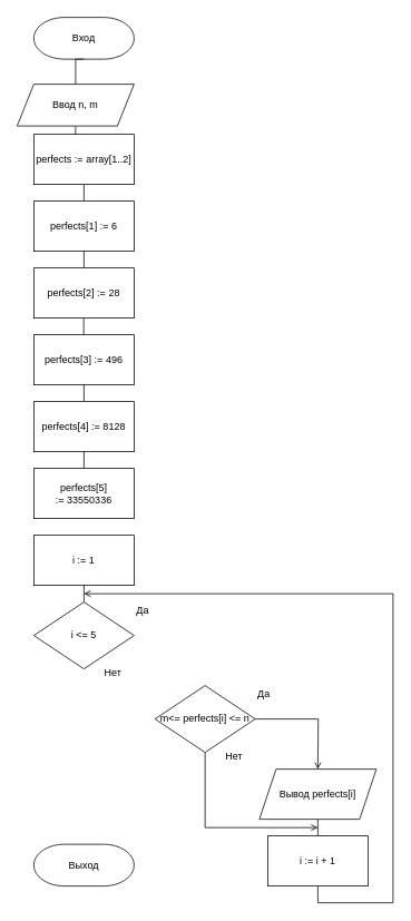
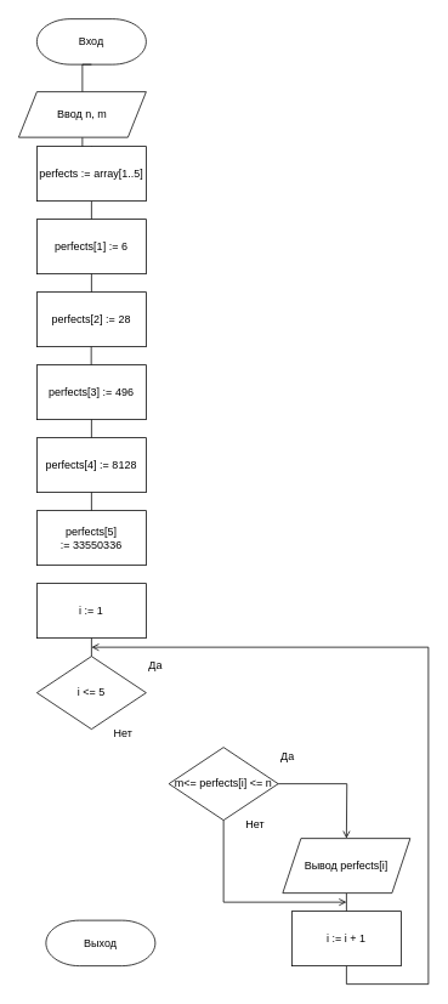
  <mxCell id="0" />
  <mxCell id="1" parent="0" />
  <mxCell id="2" value="Вход" style="strokeWidth=1;html=1;shape=mxgraph.flowchart.terminator;whiteSpace=wrap;" vertex="1" parent="1"><mxGeometry x="40" y="20" width="120" height="50" as="geometry" /></mxCell>
  <mxCell id="3" style="edgeStyle=orthogonalEdgeStyle;rounded=0;orthogonalLoop=1;jettySize=auto;html=1;entryX=0.5;entryY=0;entryDx=0;entryDy=0;endArrow=none;endFill=0;" edge="1" parent="1" target="6"><mxGeometry relative="1" as="geometry"><mxPoint x="100" y="70" as="sourcePoint" /></mxGeometry></mxCell>
  <mxCell id="4" style="edgeStyle=orthogonalEdgeStyle;rounded=0;orthogonalLoop=1;jettySize=auto;html=1;endArrow=none;endFill=0;" edge="1" parent="1"><mxGeometry relative="1" as="geometry"><mxPoint x="100" y="240" as="targetPoint" /><mxPoint x="100" y="220" as="sourcePoint" /></mxGeometry></mxCell>
  <mxCell id="5" style="edgeStyle=orthogonalEdgeStyle;rounded=0;orthogonalLoop=1;jettySize=auto;html=1;endArrow=none;endFill=0;" edge="1" parent="1" source="6"><mxGeometry relative="1" as="geometry"><mxPoint x="100" y="160" as="targetPoint" /></mxGeometry></mxCell>
  <mxCell id="6" value="Ввод n, m" style="shape=parallelogram;perimeter=parallelogramPerimeter;whiteSpace=wrap;html=1;fixedSize=1;strokeWidth=1;" vertex="1" parent="1"><mxGeometry x="20" y="100" width="140" height="50" as="geometry" /></mxCell>
  <mxCell id="7" value="perfects[1] := 6" style="rounded=0;whiteSpace=wrap;html=1;" vertex="1" parent="1"><mxGeometry x="40" y="240" width="120" height="60" as="geometry" /></mxCell>
  <mxCell id="8" style="edgeStyle=orthogonalEdgeStyle;rounded=0;orthogonalLoop=1;jettySize=auto;html=1;endArrow=none;endFill=0;" edge="1" parent="1"><mxGeometry relative="1" as="geometry"><mxPoint x="100" y="320" as="targetPoint" /><mxPoint x="100" y="300" as="sourcePoint" /></mxGeometry></mxCell>
  <mxCell id="9" value="perfects[2] :=&amp;nbsp;28" style="rounded=0;whiteSpace=wrap;html=1;" vertex="1" parent="1"><mxGeometry x="40" y="320" width="120" height="60" as="geometry" /></mxCell>
  <mxCell id="10" style="edgeStyle=orthogonalEdgeStyle;rounded=0;orthogonalLoop=1;jettySize=auto;html=1;endArrow=none;endFill=0;" edge="1" parent="1"><mxGeometry relative="1" as="geometry"><mxPoint x="99.71" y="400" as="targetPoint" /><mxPoint x="99.71" y="380" as="sourcePoint" /></mxGeometry></mxCell>
  <mxCell id="11" value="perfects[3] :=&amp;nbsp;496" style="rounded=0;whiteSpace=wrap;html=1;" vertex="1" parent="1"><mxGeometry x="40" y="400" width="120" height="60" as="geometry" /></mxCell>
  <mxCell id="12" style="edgeStyle=orthogonalEdgeStyle;rounded=0;orthogonalLoop=1;jettySize=auto;html=1;endArrow=none;endFill=0;" edge="1" parent="1"><mxGeometry relative="1" as="geometry"><mxPoint x="100" y="480" as="targetPoint" /><mxPoint x="100" y="460" as="sourcePoint" /></mxGeometry></mxCell>
  <mxCell id="13" value="perfects[4] :=&amp;nbsp;8128" style="rounded=0;whiteSpace=wrap;html=1;" vertex="1" parent="1"><mxGeometry x="40" y="480" width="120" height="60" as="geometry" /></mxCell>
  <mxCell id="14" style="edgeStyle=orthogonalEdgeStyle;rounded=0;orthogonalLoop=1;jettySize=auto;html=1;endArrow=none;endFill=0;" edge="1" parent="1"><mxGeometry relative="1" as="geometry"><mxPoint x="100" y="560" as="targetPoint" /><mxPoint x="100" y="540" as="sourcePoint" /></mxGeometry></mxCell>
  <mxCell id="15" style="edgeStyle=orthogonalEdgeStyle;rounded=0;orthogonalLoop=1;jettySize=auto;html=1;entryX=0.5;entryY=0;entryDx=0;entryDy=0;endArrow=none;endFill=0;" edge="1" parent="1"><mxGeometry relative="1" as="geometry"><mxPoint x="100" y="670" as="sourcePoint" /><mxPoint x="100" y="720" as="targetPoint" /></mxGeometry></mxCell>
  <mxCell id="16" value="perfects[5] :=&amp;nbsp;33550336" style="rounded=0;whiteSpace=wrap;html=1;" vertex="1" parent="1"><mxGeometry x="40" y="560" width="120" height="60" as="geometry" /></mxCell>
- <mxCell id="17" value="perfects := array[1..2]" style="rounded=0;whiteSpace=wrap;html=1;" vertex="1" parent="1"><mxGeometry x="40" y="160" width="120" height="60" as="geometry" /></mxCell>
+ <mxCell id="17" value="perfects := array[1..5]" style="rounded=0;whiteSpace=wrap;html=1;" vertex="1" parent="1"><mxGeometry x="40" y="160" width="120" height="60" as="geometry" /></mxCell>
  <mxCell id="18" value="i := 1" style="whiteSpace=wrap;html=1;rounded=0;" vertex="1" parent="1"><mxGeometry x="40" y="640" width="120" height="60" as="geometry" /></mxCell>
  <mxCell id="19" value="i &amp;lt;= 5" style="rhombus;whiteSpace=wrap;html=1;" vertex="1" parent="1"><mxGeometry x="40" y="720" width="120" height="80" as="geometry" /></mxCell>
  <mxCell id="20" value="Нет" style="text;html=1;strokeColor=none;fillColor=none;align=center;verticalAlign=middle;whiteSpace=wrap;rounded=0;" vertex="1" parent="1"><mxGeometry x="105" y="790" width="60" height="30" as="geometry" /></mxCell>
  <mxCell id="21" value="Да" style="text;html=1;align=center;verticalAlign=middle;resizable=0;points=[];autosize=1;strokeColor=none;fillColor=none;" vertex="1" parent="1"><mxGeometry x="155" y="720" width="30" height="20" as="geometry" /></mxCell>
  <mxCell id="22" style="edgeStyle=orthogonalEdgeStyle;rounded=0;orthogonalLoop=1;jettySize=auto;html=1;endArrow=open;endFill=0;" edge="1" parent="1" source="24"><mxGeometry relative="1" as="geometry"><mxPoint x="380" y="920" as="targetPoint" /></mxGeometry></mxCell>
  <mxCell id="23" style="edgeStyle=orthogonalEdgeStyle;rounded=0;orthogonalLoop=1;jettySize=auto;html=1;endArrow=open;endFill=0;" edge="1" parent="1" source="24"><mxGeometry relative="1" as="geometry"><mxPoint x="380" y="990" as="targetPoint" /><Array as="points"><mxPoint x="245" y="990" /></Array></mxGeometry></mxCell>
  <mxCell id="24" value="m&amp;lt;= perfects[i] &amp;lt;= n" style="rhombus;whiteSpace=wrap;html=1;" vertex="1" parent="1"><mxGeometry x="185" y="820" width="120" height="80" as="geometry" /></mxCell>
  <mxCell id="25" value="Нет" style="text;html=1;strokeColor=none;fillColor=none;align=center;verticalAlign=middle;whiteSpace=wrap;rounded=0;" vertex="1" parent="1"><mxGeometry x="250" y="890" width="60" height="30" as="geometry" /></mxCell>
  <mxCell id="26" value="Да" style="text;html=1;align=center;verticalAlign=middle;resizable=0;points=[];autosize=1;strokeColor=none;fillColor=none;" vertex="1" parent="1"><mxGeometry x="300" y="820" width="30" height="20" as="geometry" /></mxCell>
- <mxCell id="27" value="Выход" style="strokeWidth=1;html=1;shape=mxgraph.flowchart.terminator;whiteSpace=wrap;" vertex="1" parent="1"><mxGeometry x="40" y="1010" width="120" height="50" as="geometry" /></mxCell>
+ <mxCell id="27" value="Выход" style="strokeWidth=1;html=1;shape=mxgraph.flowchart.terminator;whiteSpace=wrap;" vertex="1" parent="1"><mxGeometry x="50" y="1010" width="120" height="50" as="geometry" /></mxCell>
  <mxCell id="28" style="edgeStyle=orthogonalEdgeStyle;rounded=0;orthogonalLoop=1;jettySize=auto;html=1;endArrow=none;endFill=0;" edge="1" parent="1" source="29"><mxGeometry relative="1" as="geometry"><mxPoint x="380" y="1000" as="targetPoint" /></mxGeometry></mxCell>
  <mxCell id="29" value="Вывод perfects[i]" style="shape=parallelogram;perimeter=parallelogramPerimeter;whiteSpace=wrap;html=1;fixedSize=1;" vertex="1" parent="1"><mxGeometry x="310" y="920" width="140" height="60" as="geometry" /></mxCell>
  <mxCell id="30" style="edgeStyle=orthogonalEdgeStyle;rounded=0;orthogonalLoop=1;jettySize=auto;html=1;endArrow=open;endFill=0;" edge="1" parent="1" source="31"><mxGeometry relative="1" as="geometry"><mxPoint x="100" y="710" as="targetPoint" /><Array as="points"><mxPoint x="380" y="1080" /><mxPoint x="470" y="1080" /><mxPoint x="470" y="710" /></Array></mxGeometry></mxCell>
  <mxCell id="31" value="i := i + 1" style="rounded=0;whiteSpace=wrap;html=1;" vertex="1" parent="1"><mxGeometry x="320" y="1000" width="120" height="60" as="geometry" /></mxCell>
